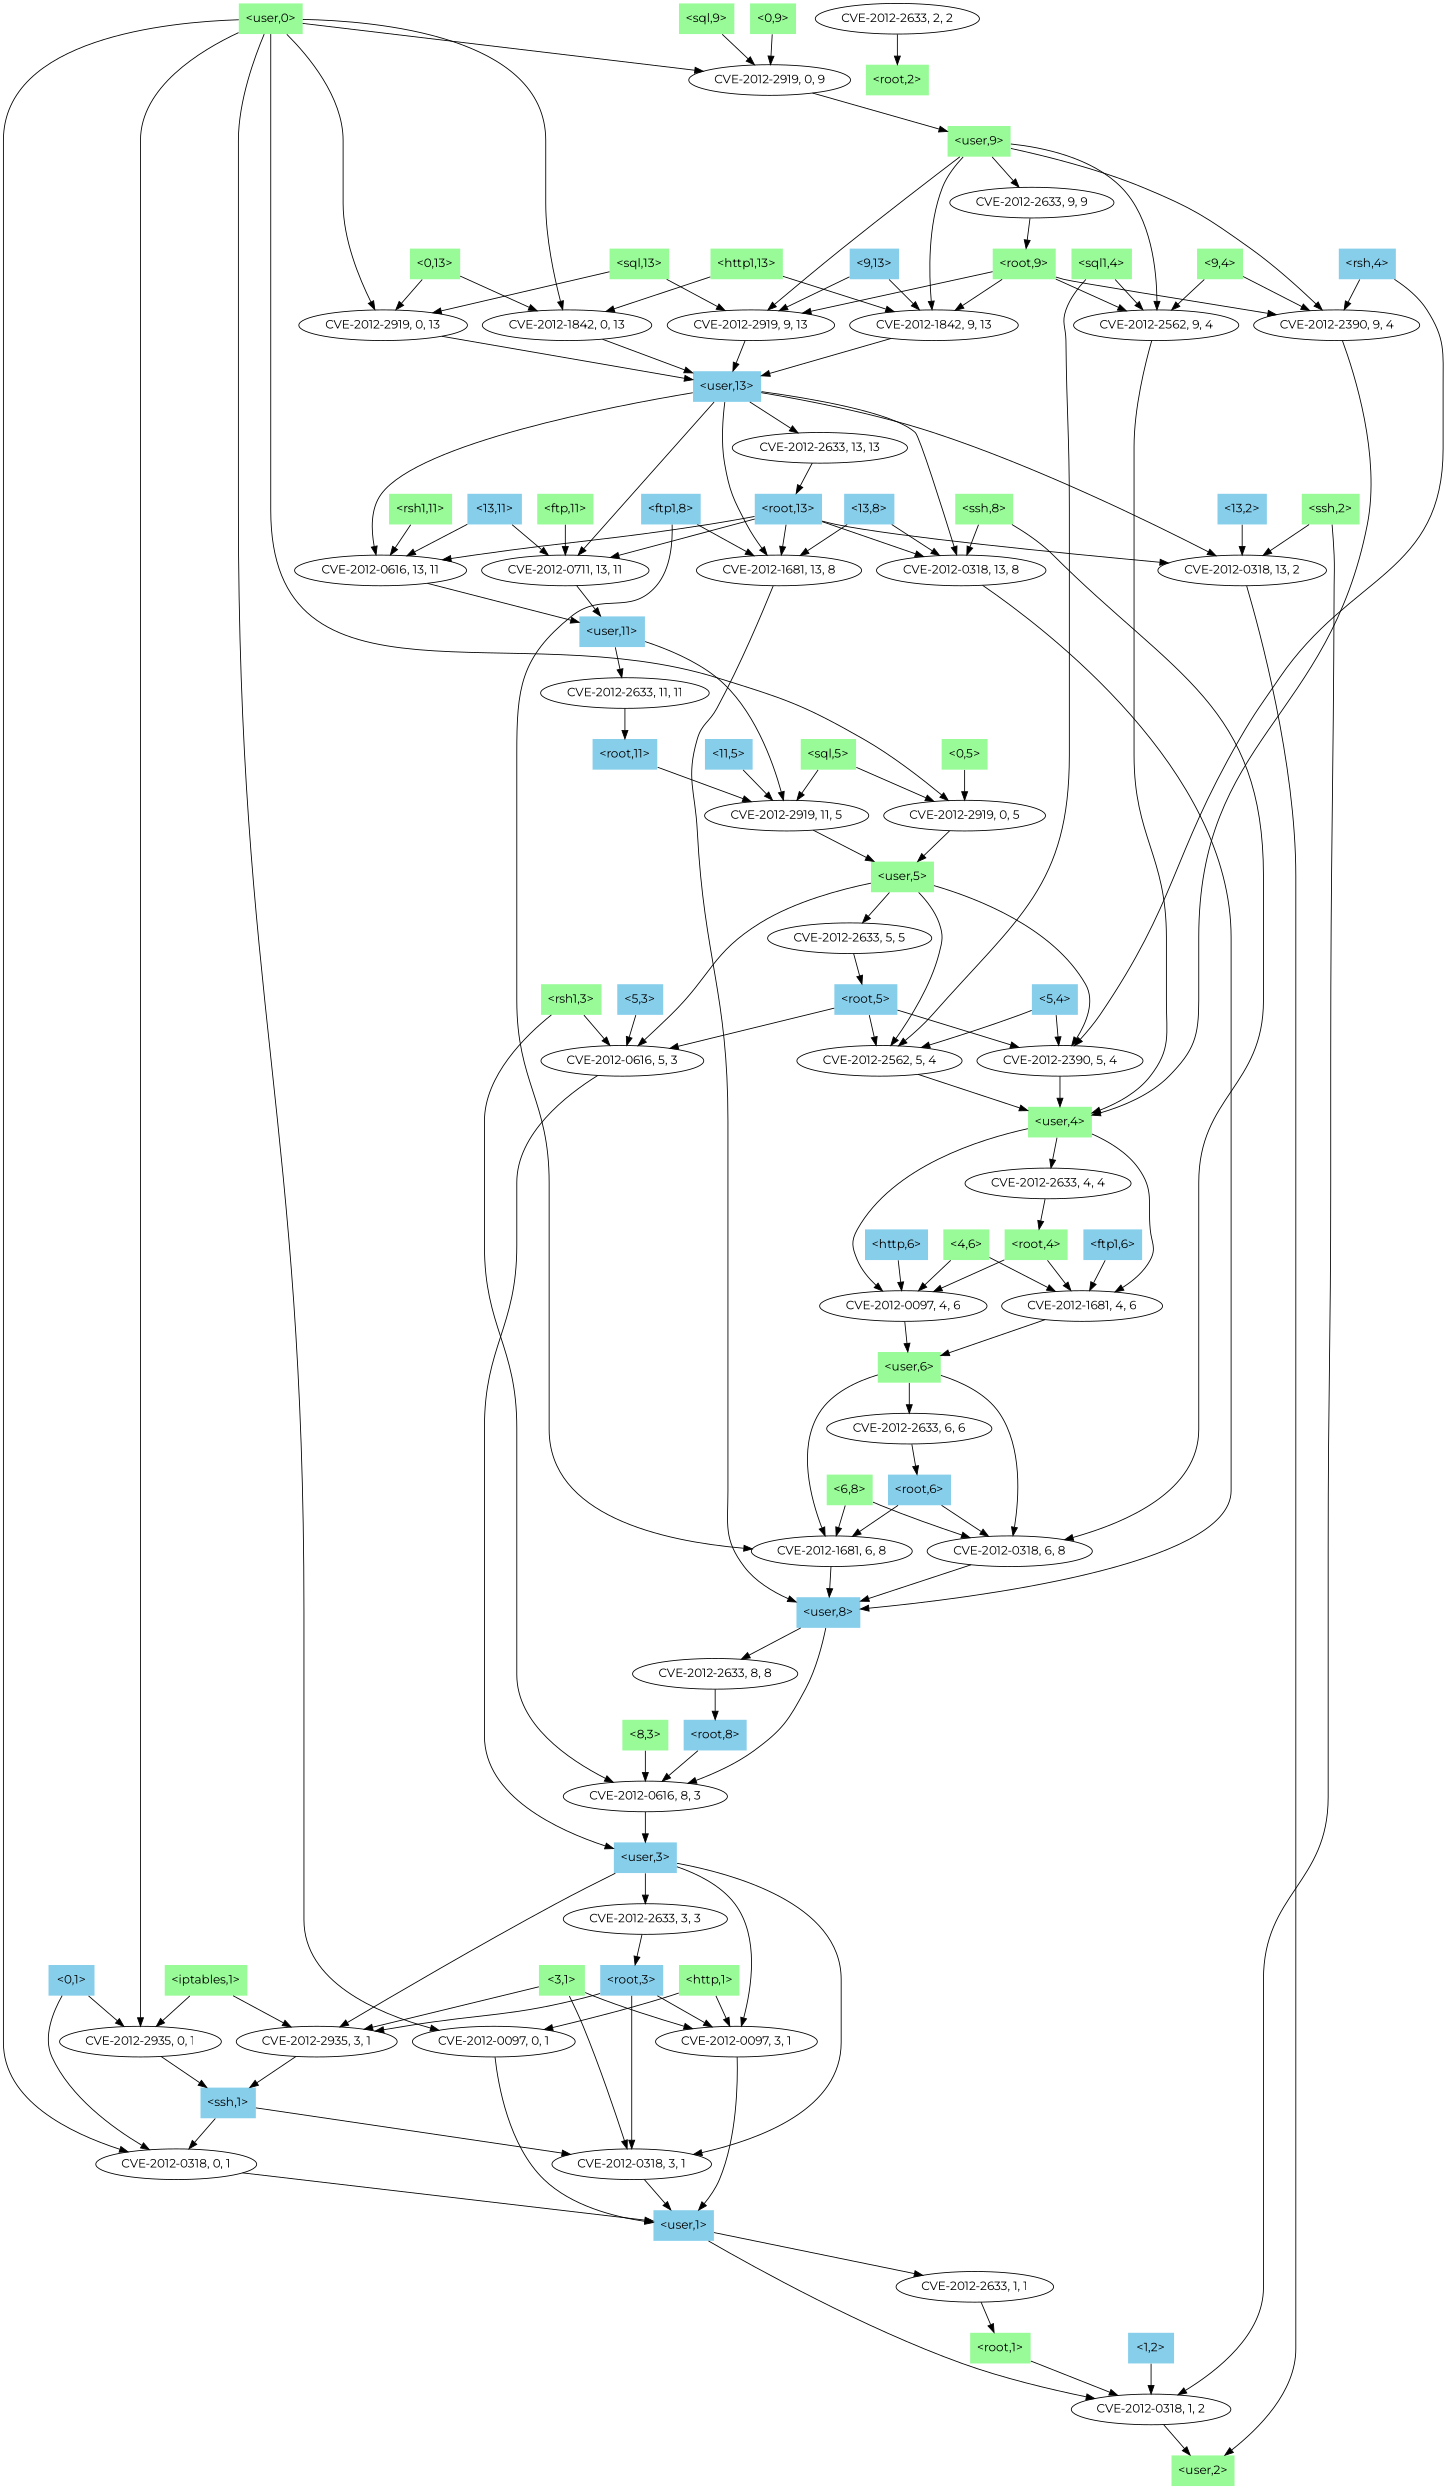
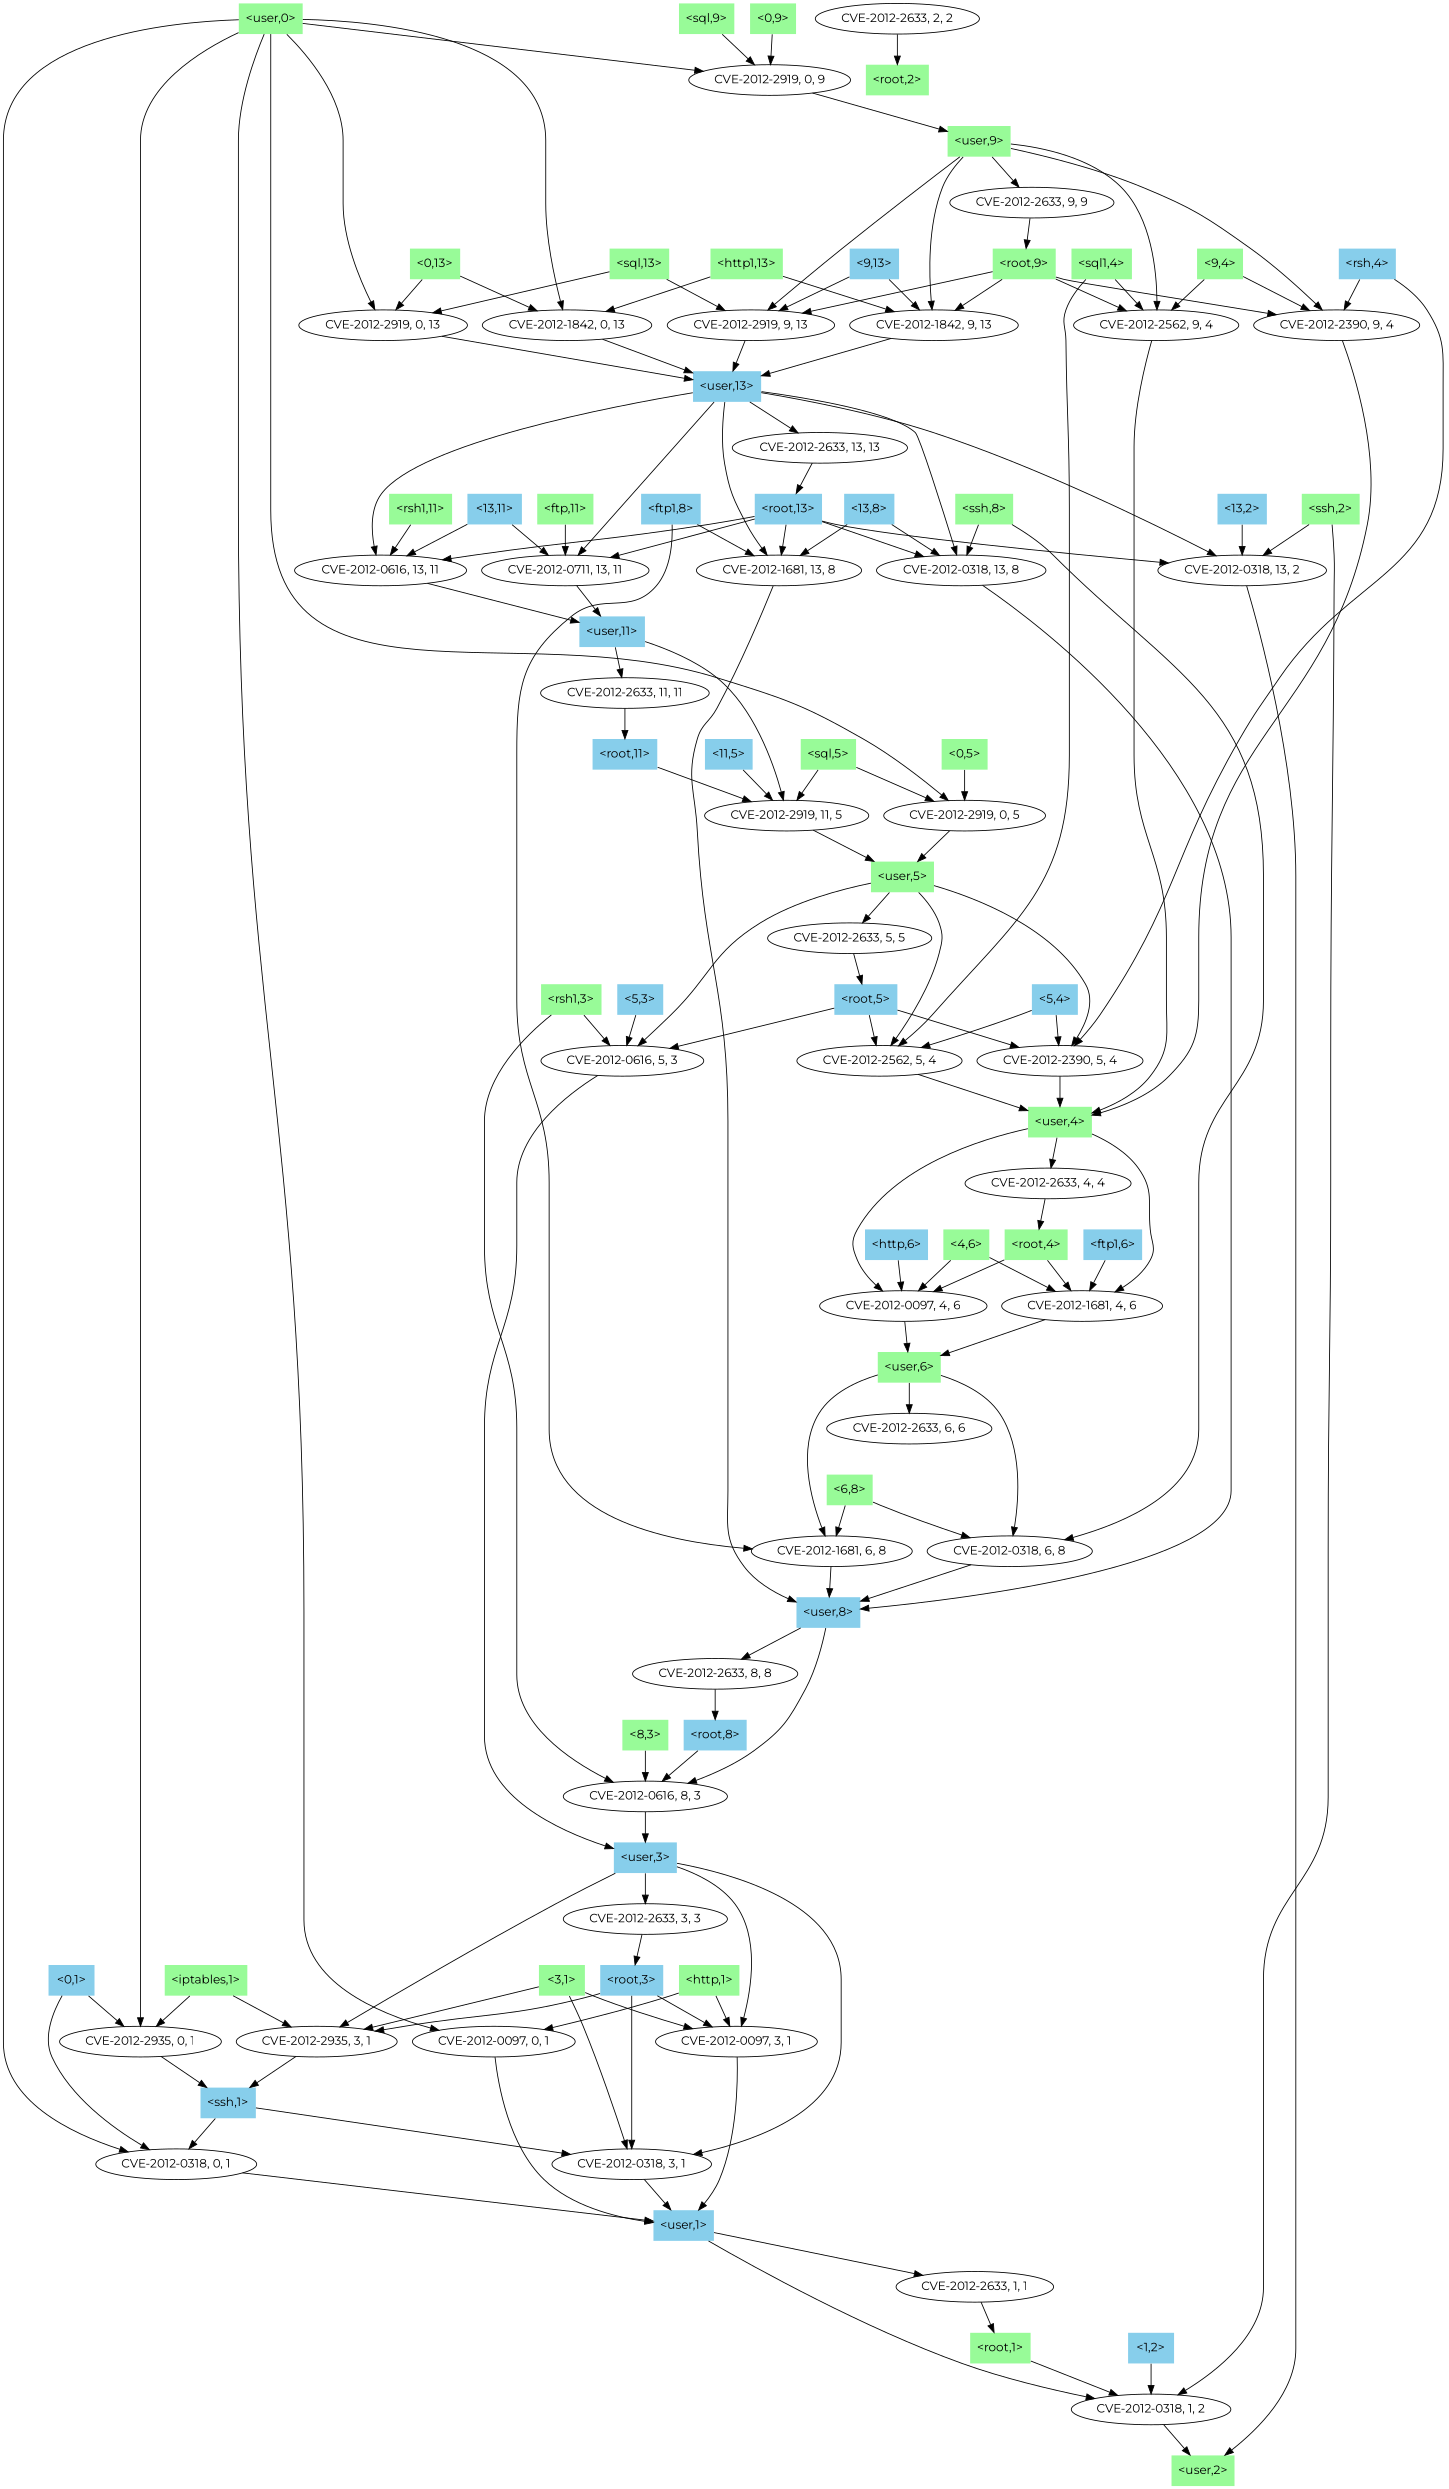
  strict digraph {
    fontname=Montserrat
    node [fontname=Montserrat shape=plaintext style=filled]
    edge [fontname=Montserrat]
    "<rsh,4>" [fillcolor=skyblue height=0.5 width=0.81944]
    n2 [height=0.5 label=<CVE-2012-2390, 9, 4> width=2.4499 shape="" style=""]
    n3 [height=0.5 label=<CVE-2012-2390, 5, 4> width=2.4499 shape="" style=""]
    "<user,4>" [fillcolor=palegreen height=0.5 width=0.91667]
    n5 [height=0.5 label=<CVE-2012-1681, 4, 6> width=2.4499 shape="" style=""]
    n6 [height=0.5 label=<CVE-2012-0097, 4, 6> width=2.4499 shape="" style=""]
    n7 [height=0.5 label=<CVE-2012-2633, 4, 4> width=2.4499 shape="" style=""]
    "<user,6>" [fillcolor=palegreen height=0.5 width=0.91667]
    "<root,4>" [fillcolor=palegreen height=0.5 width=0.89583]
    "<sql,9>" [fillcolor=palegreen height=0.5 width=0.8125]
    n11 [height=0.5 label=<CVE-2012-2919, 0, 9> width=2.4499 shape="" style=""]
    "<user,9>" [fillcolor=palegreen height=0.5 width=0.91667]
    n13 [height=0.5 label=<CVE-2012-2919, 9, 13> width=2.5686 shape="" style=""]
    n14 [height=0.5 label=<CVE-2012-2562, 9, 4> width=2.4499 shape="" style=""]
    n15 [height=0.5 label=<CVE-2012-2633, 9, 9> width=2.4499 shape="" style=""]
    n16 [height=0.5 label=<CVE-2012-1842, 9, 13> width=2.5686 shape="" style=""]
    "<user,13>" [fillcolor=skyblue height=0.5 width=1.0069]
    "<root,9>" [fillcolor=palegreen height=0.5 width=0.89583]
    n19 [height=0.5 label=<CVE-2012-2633, 3, 3> width=2.4499 shape="" style=""]
    "<root,3>" [fillcolor=skyblue height=0.5 width=0.89583]
    n21 [height=0.5 label=<CVE-2012-0097, 3, 1> width=2.4499 shape="" style=""]
    n22 [height=0.5 label=<CVE-2012-2935, 3, 1> width=2.4499 shape="" style=""]
    n23 [height=0.5 label=<CVE-2012-0318, 3, 1> width=2.4499 shape="" style=""]
    "<user,1>" [fillcolor=skyblue height=0.5 width=0.91667]
    "<ssh,1>" [fillcolor=skyblue height=0.5 width=0.84028]
    n26 [height=0.5 label=<CVE-2012-0318, 1, 2> width=2.4499 shape="" style=""]
    n27 [height=0.5 label=<CVE-2012-2633, 1, 1> width=2.4499 shape="" style=""]
    n28 [height=0.5 label=<CVE-2012-0318, 0, 1> width=2.4499 shape="" style=""]
    "<ftp,11>" [fillcolor=palegreen height=0.5 width=0.89583]
    n30 [height=0.5 label=<CVE-2012-0711, 13, 11> width=2.7013 shape="" style=""]
    "<user,11>" [fillcolor=skyblue height=0.5 width=1.0069]
    n32 [height=0.5 label=<CVE-2012-2919, 11, 5> width=2.5686 shape="" style=""]
    n33 [height=0.5 label=<CVE-2012-2633, 11, 11> width=2.7013 shape="" style=""]
    "<user,5>" [fillcolor=palegreen height=0.5 width=0.91667]
    "<root,11>" [fillcolor=skyblue height=0.5 width=1]
    "<root,1>" [fillcolor=palegreen height=0.5 width=0.89583]
    "<user,2>" [fillcolor=palegreen height=0.5 width=0.91667]
    n38 [height=0.5 label=<CVE-2012-2633, 2, 2> width=2.4499 shape="" style=""]
    "<root,2>" [fillcolor=palegreen height=0.5 width=0.89583]
    n40 [height=0.5 label=<CVE-2012-0318, 13, 8> width=2.5686 shape="" style=""]
    n41 [height=0.5 label=<CVE-2012-1681, 13, 8> width=2.5686 shape="" style=""]
    n42 [height=0.5 label=<CVE-2012-0318, 13, 2> width=2.5686 shape="" style=""]
    n43 [height=0.5 label=<CVE-2012-2633, 13, 13> width=2.7013 shape="" style=""]
    n44 [height=0.5 label=<CVE-2012-0616, 13, 11> width=2.7013 shape="" style=""]
    "<user,8>" [fillcolor=skyblue height=0.5 width=0.91667]
    "<root,13>" [fillcolor=skyblue height=0.5 width=1]
    "<13,8>" [fillcolor=skyblue height=0.5 width=0.78472]
    n48 [height=0.5 label=<CVE-2012-0616, 8, 3> width=2.4499 shape="" style=""]
    n49 [height=0.5 label=<CVE-2012-2633, 8, 8> width=2.4499 shape="" style=""]
    "<user,3>" [fillcolor=skyblue height=0.5 width=0.91667]
    "<root,8>" [fillcolor=skyblue height=0.5 width=0.89583]
    "<ftp1,6>" [fillcolor=skyblue height=0.5 width=0.89583]
    n53 [height=0.5 label=<CVE-2012-0318, 6, 8> width=2.4499 shape="" style=""]
    n54 [height=0.5 label=<CVE-2012-2633, 6, 6> width=2.4499 shape="" style=""]
    n55 [height=0.5 label=<CVE-2012-1681, 6, 8> width=2.4499 shape="" style=""]
-   "<root,6>" [fillcolor=skyblue height=0.5 width=0.89583]
    n57 [height=0.5 label=<CVE-2012-2919, 0, 13> width=2.5686 shape="" style=""]
    "<sql1,4>" [fillcolor=palegreen height=0.5 width=0.91667]
    n59 [height=0.5 label=<CVE-2012-2562, 5, 4> width=2.4499 shape="" style=""]
    "<http,6>" [fillcolor=skyblue height=0.5 width=0.89583]
    n61 [height=0.5 label=<CVE-2012-0616, 5, 3> width=2.4499 shape="" style=""]
    n62 [height=0.5 label=<CVE-2012-2633, 5, 5> width=2.4499 shape="" style=""]
    "<root,5>" [fillcolor=skyblue height=0.5 width=0.89583]
    "<5,4>" [fillcolor=skyblue height=0.5 width=0.75]
    "<user,0>" [fillcolor=palegreen height=0.5 width=0.91667]
    n66 [height=0.5 label=<CVE-2012-2935, 0, 1> width=2.4499 shape="" style=""]
    n67 [height=0.5 label=<CVE-2012-2919, 0, 5> width=2.4499 shape="" style=""]
    n68 [height=0.5 label=<CVE-2012-1842, 0, 13> width=2.5686 shape="" style=""]
    n69 [height=0.5 label=<CVE-2012-0097, 0, 1> width=2.4499 shape="" style=""]
    "<0,1>" [fillcolor=skyblue height=0.5 width=0.75]
    "<http,1>" [fillcolor=palegreen height=0.5 width=0.89583]
    "<13,2>" [fillcolor=skyblue height=0.5 width=0.78472]
    "<iptables,1>" [fillcolor=palegreen height=0.5 width=1.1944]
    "<ssh,8>" [fillcolor=palegreen height=0.5 width=0.84028]
    "<11,5>" [fillcolor=skyblue height=0.5 width=0.78472]
    "<6,8>" [fillcolor=palegreen height=0.5 width=0.75]
    "<0,9>" [fillcolor=palegreen height=0.5 width=0.75]
    "<9,13>" [fillcolor=skyblue height=0.5 width=0.78472]
    "<8,3>" [fillcolor=palegreen height=0.5 width=0.75]
    "<4,6>" [fillcolor=palegreen height=0.5 width=0.75]
    "<sql,5>" [fillcolor=palegreen height=0.5 width=0.8125]
    "<rsh1,11>" [fillcolor=palegreen height=0.5 width=1.0278]
    "<9,4>" [fillcolor=palegreen height=0.5 width=0.75]
    "<ssh,2>" [fillcolor=palegreen height=0.5 width=0.84028]
    "<3,1>" [fillcolor=palegreen height=0.5 width=0.75]
    "<5,3>" [fillcolor=skyblue height=0.5 width=0.75]
    "<0,5>" [fillcolor=palegreen height=0.5 width=0.75]
    "<rsh1,3>" [fillcolor=palegreen height=0.5 width=0.92361]
    "<ftp1,8>" [fillcolor=skyblue height=0.5 width=0.89583]
    "<sql,13>" [fillcolor=palegreen height=0.5 width=0.91667]
    "<13,11>" [fillcolor=skyblue height=0.5 width=0.88889]
    "<0,13>" [fillcolor=palegreen height=0.5 width=0.78472]
    "<1,2>" [fillcolor=skyblue height=0.5 width=0.75]
    "<http1,13>" [fillcolor=palegreen height=0.5 width=1.0833]
    "<rsh,4>" -> n2
    "<rsh,4>" -> n3
    n2 -> "<user,4>"
    n3 -> "<user,4>"
    "<user,4>" -> n5
    "<user,4>" -> n6
    "<user,4>" -> n7
    n5 -> "<user,6>"
    n6 -> "<user,6>"
    n7 -> "<root,4>"
    "<user,6>" -> n53
    "<user,6>" -> n54
    "<user,6>" -> n55
    "<root,4>" -> n5
    "<root,4>" -> n6
    "<sql,9>" -> n11
    n11 -> "<user,9>"
    "<user,9>" -> n2
    "<user,9>" -> n13
    "<user,9>" -> n14
    "<user,9>" -> n15
    "<user,9>" -> n16
    n13 -> "<user,13>"
    n14 -> "<user,4>"
    n15 -> "<root,9>"
    n16 -> "<user,13>"
    "<user,13>" -> n30
    "<user,13>" -> n40
    "<user,13>" -> n41
    "<user,13>" -> n42
    "<user,13>" -> n43
    "<user,13>" -> n44
    "<root,9>" -> n2
    "<root,9>" -> n13
    "<root,9>" -> n14
    "<root,9>" -> n16
    n19 -> "<root,3>"
    "<root,3>" -> n21
    "<root,3>" -> n22
    "<root,3>" -> n23
    n21 -> "<user,1>"
    n22 -> "<ssh,1>"
    n23 -> "<user,1>"
    "<user,1>" -> n26
    "<user,1>" -> n27
    "<ssh,1>" -> n23
    "<ssh,1>" -> n28
    n26 -> "<user,2>"
    n27 -> "<root,1>"
    n28 -> "<user,1>"
    "<ftp,11>" -> n30
    n30 -> "<user,11>"
    "<user,11>" -> n32
    "<user,11>" -> n33
    n32 -> "<user,5>"
    n33 -> "<root,11>"
    "<user,5>" -> n3
    "<user,5>" -> n59
    "<user,5>" -> n61
    "<user,5>" -> n62
    "<root,11>" -> n32
    "<root,1>" -> n26
    n38 -> "<root,2>"
    n40 -> "<user,8>"
    n41 -> "<user,8>"
    n42 -> "<user,2>"
    n43 -> "<root,13>"
    n44 -> "<user,11>"
    "<user,8>" -> n48
    "<user,8>" -> n49
    "<root,13>" -> n30
    "<root,13>" -> n40
    "<root,13>" -> n41
    "<root,13>" -> n42
    "<root,13>" -> n44
    "<13,8>" -> n40
    "<13,8>" -> n41
    n48 -> "<user,3>"
    n49 -> "<root,8>"
    "<user,3>" -> n19
    "<user,3>" -> n21
    "<user,3>" -> n22
    "<user,3>" -> n23
    "<root,8>" -> n48
    "<ftp1,6>" -> n5
    n53 -> "<user,8>"
-   n54 -> "<root,6>"
    n55 -> "<user,8>"
-   "<root,6>" -> n53
-   "<root,6>" -> n55
    n57 -> "<user,13>"
    "<sql1,4>" -> n14
    "<sql1,4>" -> n59
    n59 -> "<user,4>"
    "<http,6>" -> n6
    n61 -> "<user,3>"
    n62 -> "<root,5>"
    "<root,5>" -> n3
    "<root,5>" -> n59
    "<root,5>" -> n61
    "<5,4>" -> n3
    "<5,4>" -> n59
    "<user,0>" -> n11
    "<user,0>" -> n28
    "<user,0>" -> n57
    "<user,0>" -> n66
    "<user,0>" -> n67
    "<user,0>" -> n68
    "<user,0>" -> n69
    n66 -> "<ssh,1>"
    n67 -> "<user,5>"
    n68 -> "<user,13>"
    n69 -> "<user,1>"
    "<0,1>" -> n28
    "<0,1>" -> n66
    "<http,1>" -> n21
    "<http,1>" -> n69
    "<13,2>" -> n42
    "<iptables,1>" -> n22
    "<iptables,1>" -> n66
    "<ssh,8>" -> n40
    "<ssh,8>" -> n53
    "<11,5>" -> n32
    "<6,8>" -> n53
    "<6,8>" -> n55
    "<0,9>" -> n11
    "<9,13>" -> n13
    "<9,13>" -> n16
    "<8,3>" -> n48
    "<4,6>" -> n5
    "<4,6>" -> n6
    "<sql,5>" -> n32
    "<sql,5>" -> n67
    "<rsh1,11>" -> n44
    "<9,4>" -> n2
    "<9,4>" -> n14
    "<ssh,2>" -> n26
    "<ssh,2>" -> n42
    "<3,1>" -> n21
    "<3,1>" -> n22
    "<3,1>" -> n23
    "<5,3>" -> n61
    "<0,5>" -> n67
    "<rsh1,3>" -> n48
    "<rsh1,3>" -> n61
    "<ftp1,8>" -> n41
    "<ftp1,8>" -> n55
    "<sql,13>" -> n13
    "<sql,13>" -> n57
    "<13,11>" -> n30
    "<13,11>" -> n44
    "<0,13>" -> n57
    "<0,13>" -> n68
    "<1,2>" -> n26
    "<http1,13>" -> n16
    "<http1,13>" -> n68
  }
